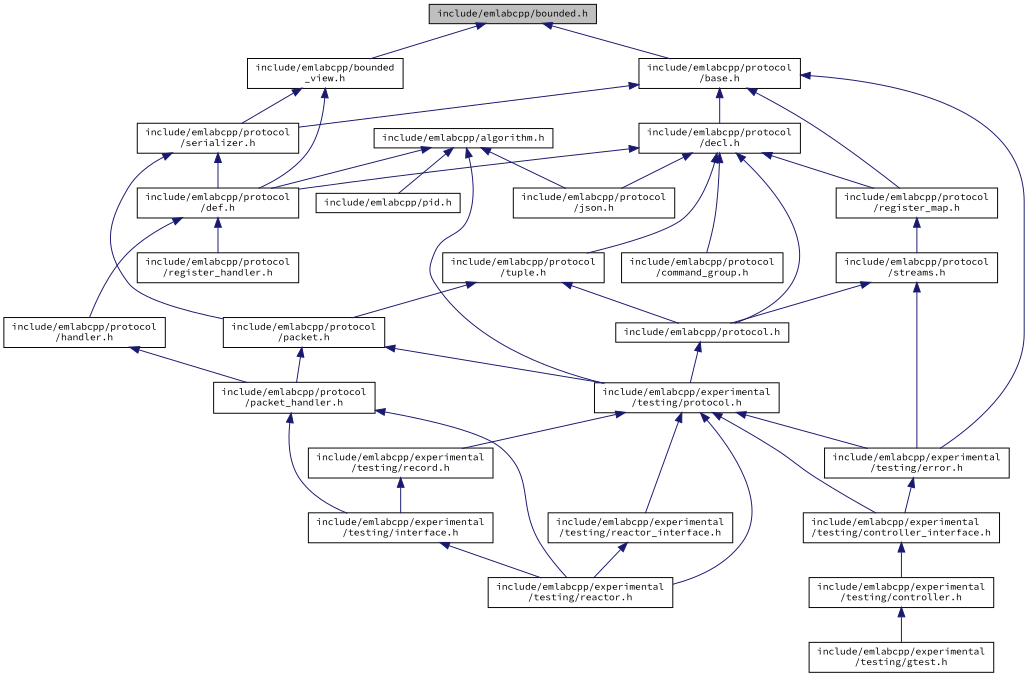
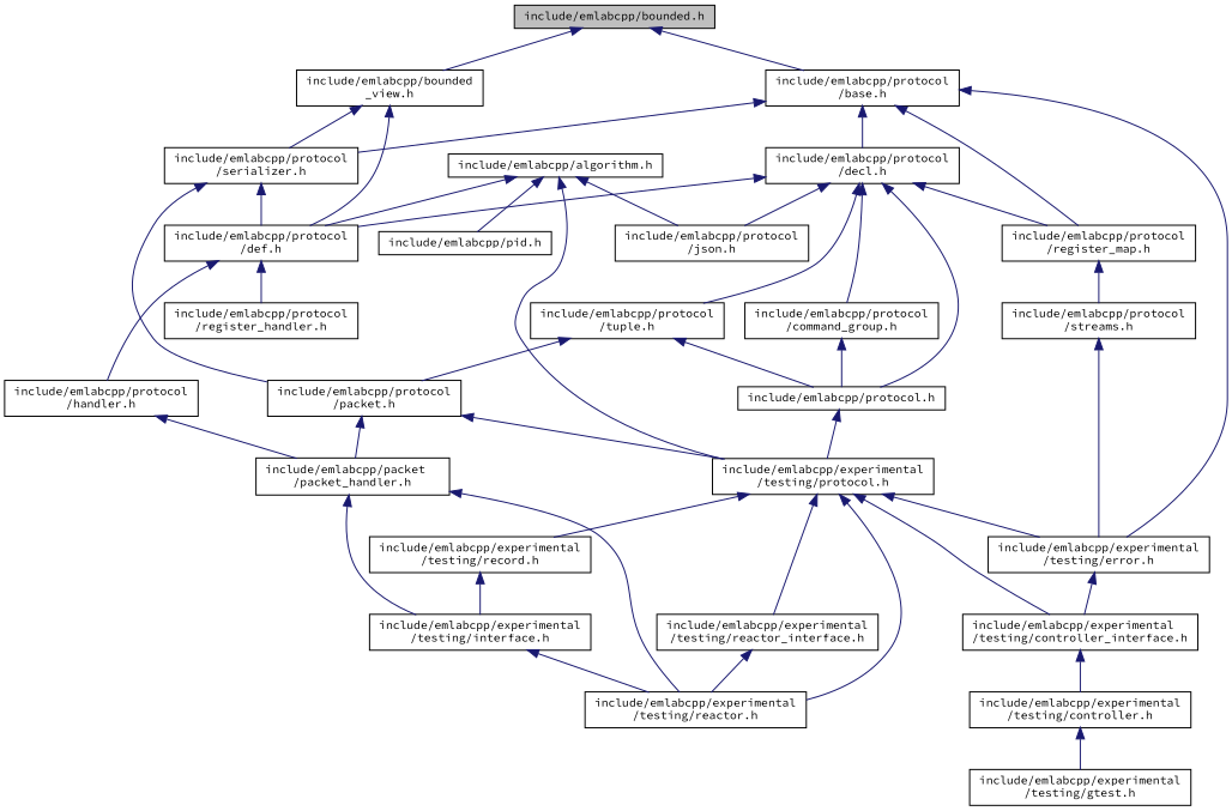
  digraph {
    fontname="Source Code Pro"
    node [color=black fillcolor=white fontname="Source Code Pro" fontsize=10 shape=record style=filled]
    edge [color=midnightblue dir=back fontname="Source Code Pro" fontsize=10 labelfontname=Helvetica labelfontsize=10 style=solid]
    n1 [fillcolor=grey75 fontcolor=black height=0.2 label="include/emlabcpp/bounded.h" width=0.4]
    n2 [height=0.2 label="include/emlabcpp/bounded\l_view.h" width=0.4]
    n3 [height=0.2 label="include/emlabcpp/protocol\l/base.h" width=0.4]
    n4 [height=0.2 label="include/emlabcpp/algorithm.h" width=0.4]
    n5 [height=0.2 label="include/emlabcpp/experimental\l/testing/protocol.h" width=0.4]
    n6 [height=0.2 label="include/emlabcpp/pid.h" width=0.4]
    n7 [height=0.2 label="include/emlabcpp/protocol\l/def.h" width=0.4]
    n8 [height=0.2 label="include/emlabcpp/protocol\l/json.h" width=0.4]
    n9 [height=0.2 label="include/emlabcpp/protocol\l/serializer.h" width=0.4]
    n10 [height=0.2 label="include/emlabcpp/protocol\l/register_map.h" width=0.4]
    n11 [height=0.2 label="include/emlabcpp/experimental\l/testing/error.h" width=0.4]
    n12 [height=0.2 label="include/emlabcpp/protocol\l/decl.h" width=0.4]
    n13 [height=0.2 label="include/emlabcpp/experimental\l/testing/controller_interface.h" width=0.4]
    n14 [height=0.2 label="include/emlabcpp/experimental\l/testing/reactor.h" width=0.4]
    n15 [height=0.2 label="include/emlabcpp/experimental\l/testing/reactor_interface.h" width=0.4]
    n16 [height=0.2 label="include/emlabcpp/experimental\l/testing/record.h" width=0.4]
    n17 [height=0.2 label="include/emlabcpp/protocol\l/handler.h" width=0.4]
    n18 [height=0.2 label="include/emlabcpp/protocol\l/register_handler.h" width=0.4]
    n19 [height=0.2 label="include/emlabcpp/protocol\l/streams.h" width=0.4]
    n20 [height=0.2 label="include/emlabcpp/experimental\l/testing/controller.h" width=0.4]
    n21 [height=0.2 label="include/emlabcpp/experimental\l/testing/interface.h" width=0.4]
    n22 [height=0.2 label="include/emlabcpp/experimental\l/testing/gtest.h" width=0.4]
-   n23 [height=0.2 label="include/emlabcpp/protocol\l/packet_handler.h" width=0.4]
+   n23 [height=0.2 label="include/emlabcpp/packet\l/packet_handler.h" width=0.4]
    n24 [height=0.2 label="include/emlabcpp/protocol\l/packet.h" width=0.4]
    n25 [height=0.2 label="include/emlabcpp/protocol\l/command_group.h" width=0.4]
    n26 [height=0.2 label="include/emlabcpp/protocol.h" width=0.4]
    n27 [height=0.2 label="include/emlabcpp/protocol\l/tuple.h" width=0.4]
    n1 -> n2
    n1 -> n3
    n2 -> n7
    n2 -> n9
    n3 -> n9
    n3 -> n10
    n3 -> n11
    n3 -> n12
    n4 -> n5
    n4 -> n6
    n4 -> n7
    n4 -> n8
    n5 -> n11
    n5 -> n13
    n5 -> n14
    n5 -> n15
    n5 -> n16
    n7 -> n17
    n7 -> n18
    n9 -> n7
    n9 -> n24
    n10 -> n19
    n11 -> n13
    n12 -> n7
    n12 -> n8
    n12 -> n10
    n12 -> n25
    n12 -> n26
    n12 -> n27
    n13 -> n20
    n15 -> n14
    n16 -> n21
    n17 -> n23
    n19 -> n11
    n20 -> n22
    n21 -> n14
    n23 -> n14
    n23 -> n21
    n24 -> n5
    n24 -> n23
-   n19 -> n26
+   n25 -> n26
    n26 -> n5
    n27 -> n24
    n27 -> n26
  }
